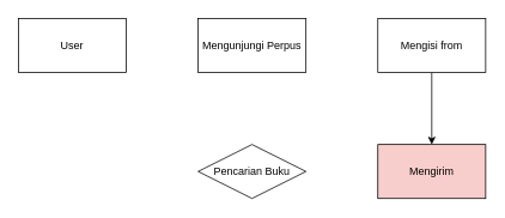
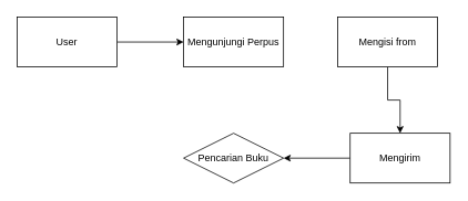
  <mxCell id="0" />
  <mxCell id="1" parent="0" />
+ <mxCell id="2" value="" style="edgeStyle=orthogonalEdgeStyle;rounded=0;orthogonalLoop=1;jettySize=auto;html=1;" edge="1" parent="1" source="3" target="4"><mxGeometry relative="1" as="geometry" /></mxCell>
  <mxCell id="3" value="User" style="rounded=0;whiteSpace=wrap;html=1;" vertex="1" parent="1"><mxGeometry x="20" y="20" width="120" height="60" as="geometry" /></mxCell>
  <mxCell id="4" value="Mengunjungi Perpus" style="rounded=0;whiteSpace=wrap;html=1;" vertex="1" parent="1"><mxGeometry x="220" y="20" width="120" height="60" as="geometry" /></mxCell>
  <mxCell id="5" value="" style="edgeStyle=orthogonalEdgeStyle;rounded=0;orthogonalLoop=1;jettySize=auto;html=1;" edge="1" parent="1" source="6" target="8"><mxGeometry relative="1" as="geometry" /></mxCell>
- <mxCell id="6" value="Mengisi from" style="rounded=0;whiteSpace=wrap;html=1;" vertex="1" parent="1"><mxGeometry x="420" y="20" width="120" height="60" as="geometry" /></mxCell>
- <mxCell id="8" value="Mengirim" style="rounded=0;whiteSpace=wrap;html=1;fillColor=#f8cecc;" vertex="1" parent="1"><mxGeometry x="420" y="160" width="120" height="60" as="geometry" /></mxCell>
+ <mxCell id="6" value="Mengisi from" style="rounded=0;whiteSpace=wrap;html=1;" vertex="1" parent="1"><mxGeometry x="405" y="20" width="120" height="60" as="geometry" /></mxCell>
+ <mxCell id="7" value="" style="edgeStyle=orthogonalEdgeStyle;rounded=0;orthogonalLoop=1;jettySize=auto;html=1;" edge="1" parent="1" source="8" target="9"><mxGeometry relative="1" as="geometry" /></mxCell>
+ <mxCell id="8" value="Mengirim" style="rounded=0;whiteSpace=wrap;html=1;" vertex="1" parent="1"><mxGeometry x="420" y="160" width="120" height="60" as="geometry" /></mxCell>
  <mxCell id="9" value="Pencarian Buku" style="rhombus;whiteSpace=wrap;html=1;" vertex="1" parent="1"><mxGeometry x="220" y="160" width="120" height="60" as="geometry" /></mxCell>
